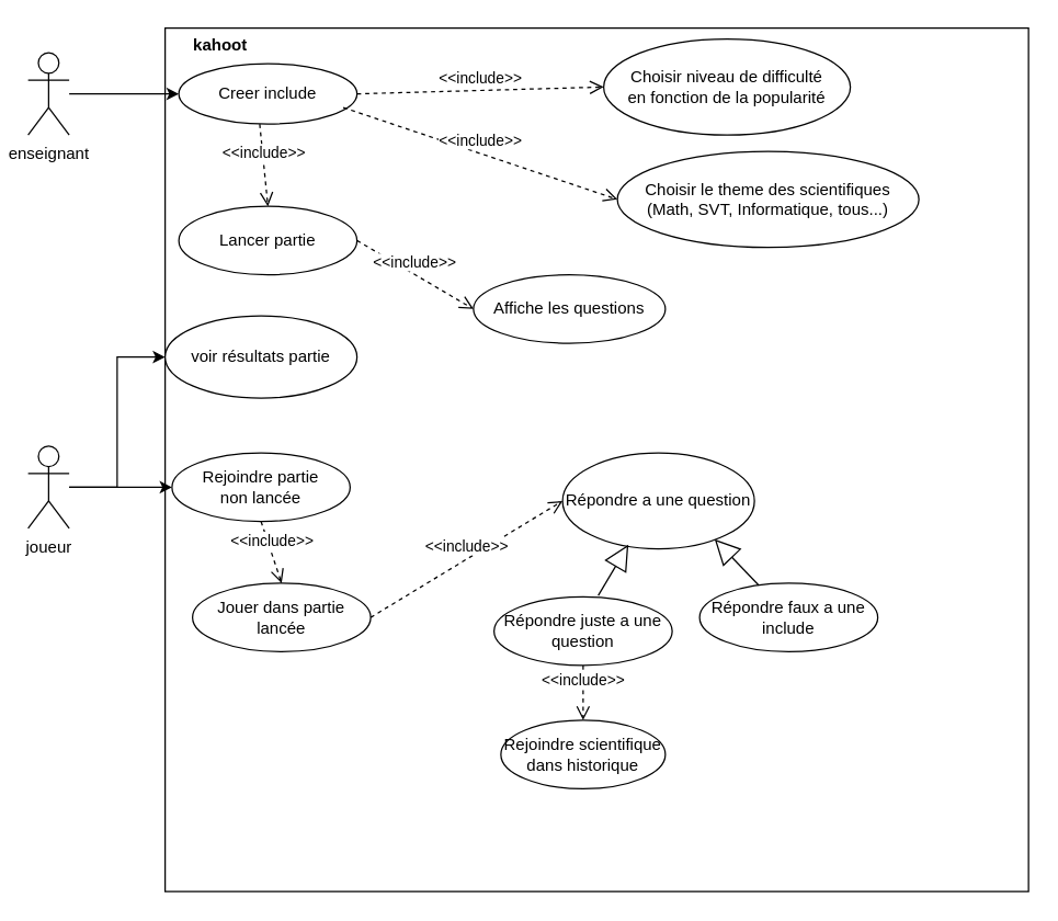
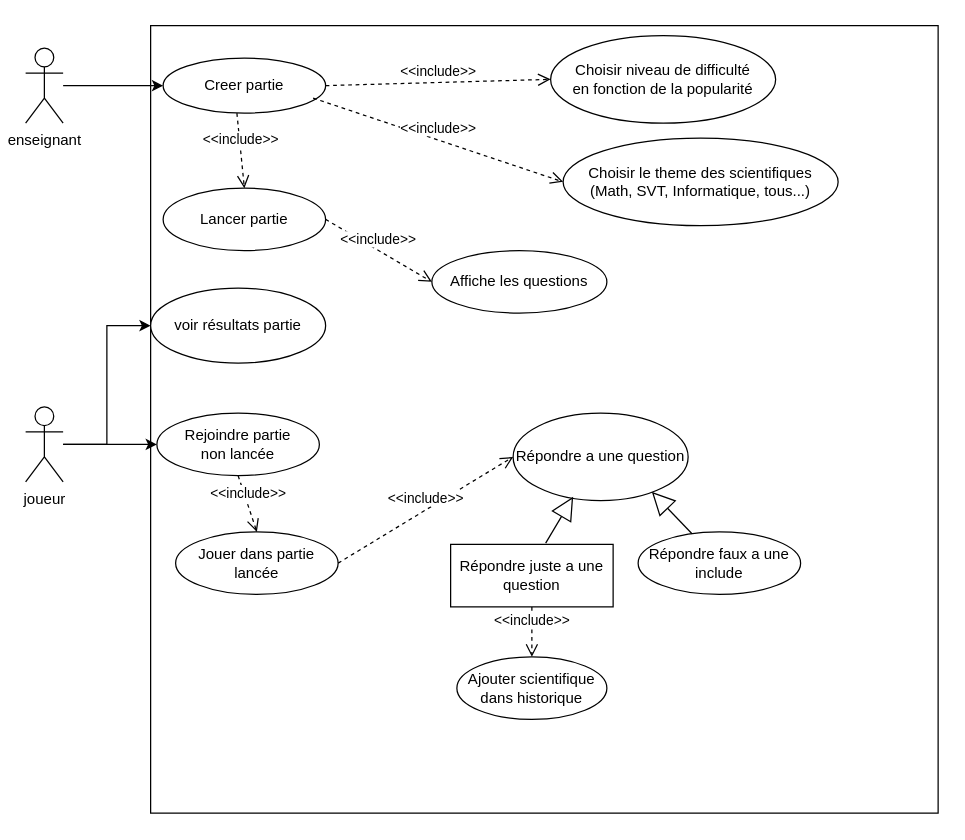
  <mxCell id="0" />
  <mxCell id="1" parent="0" />
  <mxCell id="2" value="" style="whiteSpace=wrap;html=1;aspect=fixed;movable=0;resizable=0;rotatable=0;deletable=0;editable=0;locked=1;connectable=0;" vertex="1" parent="1"><mxGeometry x="120" y="20" width="630" height="630" as="geometry" /></mxCell>
  <mxCell id="3" style="edgeStyle=orthogonalEdgeStyle;rounded=0;orthogonalLoop=1;jettySize=auto;html=1;" edge="1" parent="1" source="4" target="6"><mxGeometry relative="1" as="geometry" /></mxCell>
  <mxCell id="4" value="enseignant" style="shape=umlActor;verticalLabelPosition=bottom;verticalAlign=top;html=1;outlineConnect=0;" vertex="1" parent="1"><mxGeometry x="20" y="38" width="30" height="60" as="geometry" /></mxCell>
- <mxCell id="5" value="&lt;div&gt;kahoot&lt;/div&gt;" style="text;align=center;fontStyle=1;verticalAlign=middle;spacingLeft=3;spacingRight=3;strokeColor=none;rotatable=0;points=[[0,0.5],[1,0.5]];portConstraint=eastwest;html=1;" vertex="1" parent="1"><mxGeometry x="120" y="20" width="80" height="26" as="geometry" /></mxCell>
- <mxCell id="6" value="Creer include" style="ellipse;whiteSpace=wrap;html=1;" vertex="1" parent="1"><mxGeometry x="130" y="46" width="130" height="44" as="geometry" /></mxCell>
+ <mxCell id="6" value="Creer partie" style="ellipse;whiteSpace=wrap;html=1;" vertex="1" parent="1"><mxGeometry x="130" y="46" width="130" height="44" as="geometry" /></mxCell>
  <mxCell id="7" value="&lt;div&gt;Choisir niveau de difficulté&lt;/div&gt;&lt;div&gt;en fonction de la popularité&lt;/div&gt;" style="ellipse;whiteSpace=wrap;html=1;" vertex="1" parent="1"><mxGeometry x="440" y="28" width="180" height="70" as="geometry" /></mxCell>
  <mxCell id="8" value="&lt;div&gt;Choisir le theme des scientifiques&lt;/div&gt;&lt;div&gt;(Math, SVT, Informatique, tous...)&lt;/div&gt;" style="ellipse;whiteSpace=wrap;html=1;" vertex="1" parent="1"><mxGeometry x="450" y="110" width="220" height="70" as="geometry" /></mxCell>
  <mxCell id="9" style="edgeStyle=orthogonalEdgeStyle;rounded=0;orthogonalLoop=1;jettySize=auto;html=1;entryX=0;entryY=0.5;entryDx=0;entryDy=0;" edge="1" parent="1" source="11" target="12"><mxGeometry relative="1" as="geometry" /></mxCell>
  <mxCell id="10" style="edgeStyle=orthogonalEdgeStyle;rounded=0;orthogonalLoop=1;jettySize=auto;html=1;entryX=0;entryY=0.5;entryDx=0;entryDy=0;" edge="1" parent="1" source="11" target="29"><mxGeometry relative="1" as="geometry" /></mxCell>
  <mxCell id="11" value="&lt;div&gt;joueur&lt;/div&gt;" style="shape=umlActor;verticalLabelPosition=bottom;verticalAlign=top;html=1;" vertex="1" parent="1"><mxGeometry x="20" y="325" width="30" height="60" as="geometry" /></mxCell>
  <mxCell id="12" value="&lt;div&gt;Rejoindre partie&lt;/div&gt;&lt;div&gt;non lancée&lt;br&gt;&lt;/div&gt;" style="ellipse;whiteSpace=wrap;html=1;" vertex="1" parent="1"><mxGeometry x="125" y="330" width="130" height="50" as="geometry" /></mxCell>
  <mxCell id="13" value="&lt;div&gt;Répondre a une question&lt;/div&gt;" style="ellipse;whiteSpace=wrap;html=1;" vertex="1" parent="1"><mxGeometry x="410" y="330" width="140" height="70" as="geometry" /></mxCell>
  <mxCell id="14" value="&lt;div&gt;&amp;lt;&amp;lt;include&amp;gt;&amp;gt;&lt;/div&gt;" style="html=1;verticalAlign=bottom;endArrow=open;dashed=1;endSize=8;curved=0;rounded=0;entryX=0;entryY=0.5;entryDx=0;entryDy=0;exitX=1;exitY=0.5;exitDx=0;exitDy=0;" edge="1" parent="1" source="26" target="13"><mxGeometry relative="1" as="geometry"><mxPoint x="320" y="355" as="sourcePoint" /><mxPoint x="410" y="345" as="targetPoint" /></mxGeometry></mxCell>
- <mxCell id="15" value="&lt;div&gt;Répondre juste a une question&lt;/div&gt;" style="ellipse;whiteSpace=wrap;html=1;" vertex="1" parent="1"><mxGeometry x="360" y="435" width="130" height="50" as="geometry" /></mxCell>
+ <mxCell id="15" value="&lt;div&gt;Répondre juste a une question&lt;/div&gt;" style="whiteSpace=wrap;html=1;rounded=0;" vertex="1" parent="1"><mxGeometry x="360" y="435" width="130" height="50" as="geometry" /></mxCell>
  <mxCell id="16" value="" style="endArrow=block;endSize=16;endFill=0;html=1;rounded=0;exitX=0.585;exitY=-0.02;exitDx=0;exitDy=0;exitPerimeter=0;entryX=0.343;entryY=0.957;entryDx=0;entryDy=0;entryPerimeter=0;" edge="1" parent="1" source="15" target="13"><mxGeometry width="160" relative="1" as="geometry"><mxPoint x="370" y="345" as="sourcePoint" /><mxPoint x="530" y="345" as="targetPoint" /></mxGeometry></mxCell>
  <mxCell id="17" value="&lt;div&gt;Répondre faux a une include&lt;/div&gt;" style="ellipse;whiteSpace=wrap;html=1;" vertex="1" parent="1"><mxGeometry x="510" y="425" width="130" height="50" as="geometry" /></mxCell>
  <mxCell id="18" value="" style="endArrow=block;endSize=16;endFill=0;html=1;rounded=0;entryX=0.793;entryY=0.9;entryDx=0;entryDy=0;entryPerimeter=0;" edge="1" parent="1" source="17" target="13"><mxGeometry width="160" relative="1" as="geometry"><mxPoint x="446" y="444" as="sourcePoint" /><mxPoint x="468" y="397" as="targetPoint" /><Array as="points" /></mxGeometry></mxCell>
- <mxCell id="19" value="&lt;div&gt;Rejoindre scientifique dans historique&lt;/div&gt;" style="ellipse;whiteSpace=wrap;html=1;" vertex="1" parent="1"><mxGeometry x="365" y="525" width="120" height="50" as="geometry" /></mxCell>
+ <mxCell id="19" value="&lt;div&gt;Ajouter scientifique dans historique&lt;/div&gt;" style="ellipse;whiteSpace=wrap;html=1;" vertex="1" parent="1"><mxGeometry x="365" y="525" width="120" height="50" as="geometry" /></mxCell>
  <mxCell id="20" value="&lt;div&gt;&amp;lt;&amp;lt;include&amp;gt;&amp;gt;&lt;/div&gt;" style="html=1;verticalAlign=bottom;endArrow=open;dashed=1;endSize=8;curved=0;rounded=0;entryX=0.5;entryY=0;entryDx=0;entryDy=0;exitX=0.5;exitY=1;exitDx=0;exitDy=0;" edge="1" parent="1" source="15" target="19"><mxGeometry relative="1" as="geometry"><mxPoint x="490" y="345" as="sourcePoint" /><mxPoint x="410" y="345" as="targetPoint" /></mxGeometry></mxCell>
  <mxCell id="21" value="&lt;div&gt;Affiche les questions&lt;br&gt;&lt;/div&gt;" style="ellipse;whiteSpace=wrap;html=1;" vertex="1" parent="1"><mxGeometry x="345" y="200" width="140" height="50" as="geometry" /></mxCell>
  <mxCell id="22" value="&lt;div&gt;&amp;lt;&amp;lt;include&amp;gt;&amp;gt;&lt;/div&gt;" style="html=1;verticalAlign=bottom;endArrow=open;dashed=1;endSize=8;curved=0;rounded=0;exitX=0.454;exitY=1;exitDx=0;exitDy=0;exitPerimeter=0;entryX=0.5;entryY=1;entryDx=0;entryDy=0;" edge="1" parent="1" source="6" target="25"><mxGeometry relative="1" as="geometry"><mxPoint x="430" y="280" as="sourcePoint" /><mxPoint x="350" y="280" as="targetPoint" /></mxGeometry></mxCell>
  <mxCell id="23" value="&lt;div&gt;&amp;lt;&amp;lt;include&amp;gt;&amp;gt;&lt;/div&gt;" style="html=1;verticalAlign=bottom;endArrow=open;dashed=1;endSize=8;curved=0;rounded=0;entryX=0;entryY=0.5;entryDx=0;entryDy=0;exitX=0.923;exitY=0.727;exitDx=0;exitDy=0;exitPerimeter=0;" edge="1" parent="1" source="6" target="8"><mxGeometry relative="1" as="geometry"><mxPoint x="430" y="280" as="sourcePoint" /><mxPoint x="350" y="280" as="targetPoint" /></mxGeometry></mxCell>
  <mxCell id="24" value="&lt;div&gt;&amp;lt;&amp;lt;include&amp;gt;&amp;gt;&lt;/div&gt;" style="html=1;verticalAlign=bottom;endArrow=open;dashed=1;endSize=8;curved=0;rounded=0;entryX=0;entryY=0.5;entryDx=0;entryDy=0;exitX=1;exitY=0.5;exitDx=0;exitDy=0;" edge="1" parent="1" source="6" target="7"><mxGeometry relative="1" as="geometry"><mxPoint x="430" y="280" as="sourcePoint" /><mxPoint x="350" y="280" as="targetPoint" /></mxGeometry></mxCell>
  <mxCell id="25" value="&lt;div&gt;Lancer partie&lt;/div&gt;" style="ellipse;whiteSpace=wrap;html=1;direction=west;" vertex="1" parent="1"><mxGeometry x="130" y="150" width="130" height="50" as="geometry" /></mxCell>
  <mxCell id="26" value="Jouer dans partie lancée" style="ellipse;whiteSpace=wrap;html=1;" vertex="1" parent="1"><mxGeometry x="140" y="425" width="130" height="50" as="geometry" /></mxCell>
  <mxCell id="27" value="&amp;lt;&amp;lt;include&amp;gt;&amp;gt;" style="html=1;verticalAlign=bottom;endArrow=open;dashed=1;endSize=8;curved=0;rounded=0;entryX=0;entryY=0.5;entryDx=0;entryDy=0;exitX=0;exitY=0.5;exitDx=0;exitDy=0;" edge="1" parent="1" source="25" target="21"><mxGeometry relative="1" as="geometry"><mxPoint x="430" y="280" as="sourcePoint" /><mxPoint x="350" y="280" as="targetPoint" /></mxGeometry></mxCell>
  <mxCell id="28" value="&amp;lt;&amp;lt;include&amp;gt;&amp;gt;" style="html=1;verticalAlign=bottom;endArrow=open;dashed=1;endSize=8;curved=0;rounded=0;exitX=0.5;exitY=1;exitDx=0;exitDy=0;entryX=0.5;entryY=0;entryDx=0;entryDy=0;" edge="1" parent="1" source="12" target="26"><mxGeometry relative="1" as="geometry"><mxPoint x="430" y="280" as="sourcePoint" /><mxPoint x="200" y="390" as="targetPoint" /></mxGeometry></mxCell>
  <mxCell id="29" value="voir résultats partie" style="ellipse;whiteSpace=wrap;html=1;" vertex="1" parent="1"><mxGeometry x="120" y="230" width="140" height="60" as="geometry" /></mxCell>
